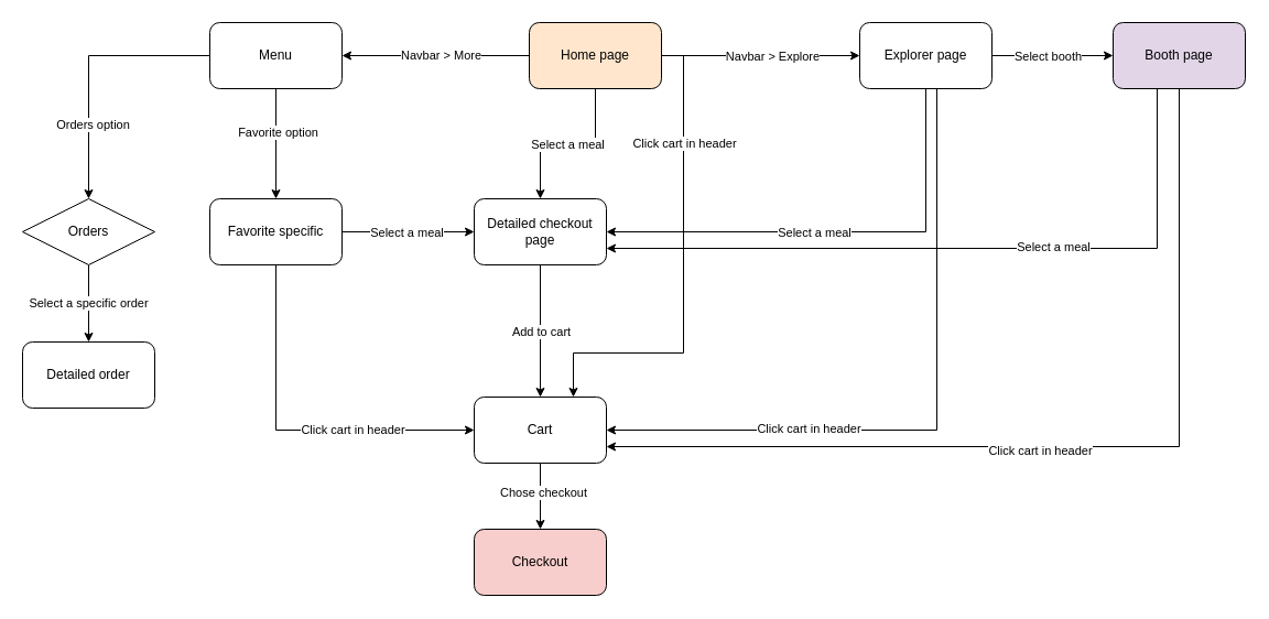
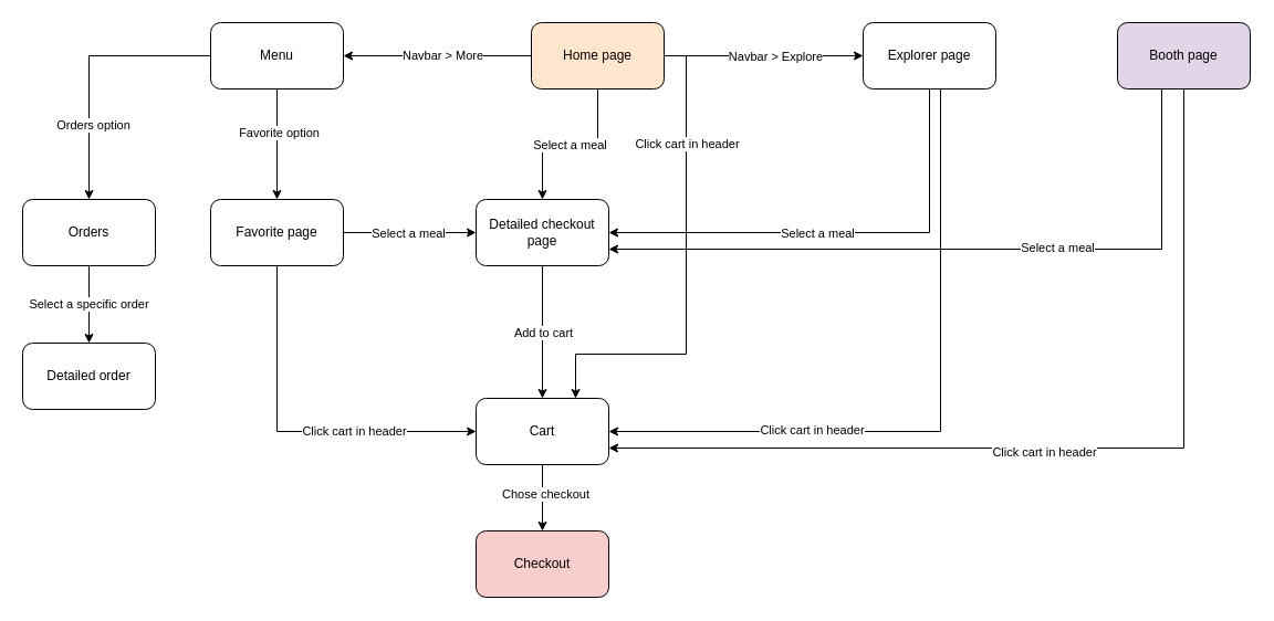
  <mxCell id="0" />
  <mxCell id="1" parent="0" />
  <mxCell id="2" style="edgeStyle=orthogonalEdgeStyle;rounded=0;orthogonalLoop=1;jettySize=auto;html=1;" edge="1" parent="1" source="10" target="13"><mxGeometry relative="1" as="geometry" /></mxCell>
  <mxCell id="3" value="Select a meal" style="edgeLabel;html=1;align=center;verticalAlign=middle;resizable=0;points=[];" vertex="1" connectable="0" parent="2"><mxGeometry x="0.014" relative="1" as="geometry"><mxPoint as="offset" /></mxGeometry></mxCell>
  <mxCell id="4" style="edgeStyle=orthogonalEdgeStyle;rounded=0;orthogonalLoop=1;jettySize=auto;html=1;" edge="1" parent="1" source="10" target="20"><mxGeometry relative="1" as="geometry" /></mxCell>
  <mxCell id="5" value="Navbar &amp;gt; Explore" style="edgeLabel;html=1;align=center;verticalAlign=middle;resizable=0;points=[];" vertex="1" connectable="0" parent="4"><mxGeometry x="-0.24" y="1" relative="1" as="geometry"><mxPoint x="32" y="1" as="offset" /></mxGeometry></mxCell>
  <mxCell id="6" style="edgeStyle=orthogonalEdgeStyle;rounded=0;orthogonalLoop=1;jettySize=auto;html=1;entryX=1;entryY=0.5;entryDx=0;entryDy=0;" edge="1" parent="1" source="10" target="29"><mxGeometry relative="1" as="geometry" /></mxCell>
  <mxCell id="7" value="Navbar &amp;gt; More" style="edgeLabel;html=1;align=center;verticalAlign=middle;resizable=0;points=[];" vertex="1" connectable="0" parent="6"><mxGeometry x="-0.047" y="-1" relative="1" as="geometry"><mxPoint as="offset" /></mxGeometry></mxCell>
  <mxCell id="8" style="edgeStyle=orthogonalEdgeStyle;rounded=0;orthogonalLoop=1;jettySize=auto;html=1;entryX=0.75;entryY=0;entryDx=0;entryDy=0;" edge="1" parent="1" source="10" target="32"><mxGeometry relative="1" as="geometry"><Array as="points"><mxPoint x="620" y="50" /><mxPoint x="620" y="320" /><mxPoint x="520" y="320" /></Array></mxGeometry></mxCell>
  <mxCell id="9" value="Click cart in header" style="edgeLabel;html=1;align=center;verticalAlign=middle;resizable=0;points=[];" vertex="1" connectable="0" parent="8"><mxGeometry x="-0.541" relative="1" as="geometry"><mxPoint as="offset" /></mxGeometry></mxCell>
  <mxCell id="10" value="Home page" style="rounded=1;whiteSpace=wrap;html=1;fillColor=#ffe6cc;" vertex="1" parent="1"><mxGeometry x="480" y="20" width="120" height="60" as="geometry" /></mxCell>
  <mxCell id="11" style="edgeStyle=orthogonalEdgeStyle;rounded=0;orthogonalLoop=1;jettySize=auto;html=1;" edge="1" parent="1" source="13" target="32"><mxGeometry relative="1" as="geometry" /></mxCell>
  <mxCell id="12" value="Add to cart" style="edgeLabel;html=1;align=center;verticalAlign=middle;resizable=0;points=[];" vertex="1" connectable="0" parent="11"><mxGeometry x="0.013" relative="1" as="geometry"><mxPoint y="-1" as="offset" /></mxGeometry></mxCell>
  <mxCell id="13" value="Detailed checkout page" style="rounded=1;whiteSpace=wrap;html=1;" vertex="1" parent="1"><mxGeometry x="430" y="180" width="120" height="60" as="geometry" /></mxCell>
  <mxCell id="14" style="edgeStyle=orthogonalEdgeStyle;rounded=0;orthogonalLoop=1;jettySize=auto;html=1;entryX=1;entryY=0.5;entryDx=0;entryDy=0;" edge="1" parent="1" source="20" target="13"><mxGeometry relative="1" as="geometry"><Array as="points"><mxPoint x="840" y="210" /></Array></mxGeometry></mxCell>
  <mxCell id="15" value="Select a meal" style="edgeLabel;html=1;align=center;verticalAlign=middle;resizable=0;points=[];" vertex="1" connectable="0" parent="14"><mxGeometry x="-0.153" y="1" relative="1" as="geometry"><mxPoint x="-54" y="-1" as="offset" /></mxGeometry></mxCell>
  <mxCell id="16" style="edgeStyle=orthogonalEdgeStyle;rounded=0;orthogonalLoop=1;jettySize=auto;html=1;entryX=1;entryY=0.5;entryDx=0;entryDy=0;" edge="1" parent="1" source="20" target="32"><mxGeometry relative="1" as="geometry"><Array as="points"><mxPoint x="850" y="390" /></Array></mxGeometry></mxCell>
  <mxCell id="17" value="Click cart in header" style="edgeLabel;html=1;align=center;verticalAlign=middle;resizable=0;points=[];" vertex="1" connectable="0" parent="16"><mxGeometry x="0.4" y="-2" relative="1" as="geometry"><mxPoint as="offset" /></mxGeometry></mxCell>
- <mxCell id="18" style="edgeStyle=orthogonalEdgeStyle;rounded=0;orthogonalLoop=1;jettySize=auto;html=1;entryX=0;entryY=0.5;entryDx=0;entryDy=0;" edge="1" parent="1" source="20" target="42"><mxGeometry relative="1" as="geometry" /></mxCell>
- <mxCell id="19" value="Select booth" style="edgeLabel;html=1;align=center;verticalAlign=middle;resizable=0;points=[];" vertex="1" connectable="0" parent="18"><mxGeometry x="0.273" y="-1" relative="1" as="geometry"><mxPoint x="-20" y="-1" as="offset" /></mxGeometry></mxCell>
  <mxCell id="20" value="Explorer page" style="rounded=1;whiteSpace=wrap;html=1;" vertex="1" parent="1"><mxGeometry x="780" y="20" width="120" height="60" as="geometry" /></mxCell>
  <mxCell id="21" style="edgeStyle=orthogonalEdgeStyle;rounded=0;orthogonalLoop=1;jettySize=auto;html=1;entryX=0;entryY=0.5;entryDx=0;entryDy=0;" edge="1" parent="1" source="24" target="13"><mxGeometry relative="1" as="geometry" /></mxCell>
  <mxCell id="22" value="Select a meal" style="edgeLabel;html=1;align=center;verticalAlign=middle;resizable=0;points=[];" vertex="1" connectable="0" parent="21"><mxGeometry x="0.281" y="-1" relative="1" as="geometry"><mxPoint x="-19" y="-1" as="offset" /></mxGeometry></mxCell>
  <mxCell id="23" value="Click cart in header" style="edgeStyle=orthogonalEdgeStyle;rounded=0;orthogonalLoop=1;jettySize=auto;html=1;entryX=0;entryY=0.5;entryDx=0;entryDy=0;" edge="1" parent="1" source="24" target="32"><mxGeometry x="0.334" relative="1" as="geometry"><Array as="points"><mxPoint x="250" y="390" /></Array><mxPoint as="offset" /></mxGeometry></mxCell>
- <mxCell id="24" value="Favorite specific" style="rounded=1;whiteSpace=wrap;html=1;" vertex="1" parent="1"><mxGeometry x="190" y="180" width="120" height="60" as="geometry" /></mxCell>
+ <mxCell id="24" value="Favorite page" style="rounded=1;whiteSpace=wrap;html=1;" vertex="1" parent="1"><mxGeometry x="190" y="180" width="120" height="60" as="geometry" /></mxCell>
  <mxCell id="25" style="edgeStyle=orthogonalEdgeStyle;rounded=0;orthogonalLoop=1;jettySize=auto;html=1;entryX=0.5;entryY=0;entryDx=0;entryDy=0;" edge="1" parent="1" source="29" target="24"><mxGeometry relative="1" as="geometry" /></mxCell>
  <mxCell id="26" value="Favorite option" style="edgeLabel;html=1;align=center;verticalAlign=middle;resizable=0;points=[];" vertex="1" connectable="0" parent="25"><mxGeometry x="-0.218" y="1" relative="1" as="geometry"><mxPoint as="offset" /></mxGeometry></mxCell>
  <mxCell id="27" style="edgeStyle=orthogonalEdgeStyle;rounded=0;orthogonalLoop=1;jettySize=auto;html=1;entryX=0.5;entryY=0;entryDx=0;entryDy=0;" edge="1" parent="1" source="29" target="36"><mxGeometry relative="1" as="geometry" /></mxCell>
  <mxCell id="28" value="Orders option" style="edgeLabel;html=1;align=center;verticalAlign=middle;resizable=0;points=[];" vertex="1" connectable="0" parent="27"><mxGeometry x="0.437" y="3" relative="1" as="geometry"><mxPoint as="offset" /></mxGeometry></mxCell>
  <mxCell id="29" value="Menu" style="rounded=1;whiteSpace=wrap;html=1;" vertex="1" parent="1"><mxGeometry x="190" y="20" width="120" height="60" as="geometry" /></mxCell>
  <mxCell id="30" style="edgeStyle=orthogonalEdgeStyle;rounded=0;orthogonalLoop=1;jettySize=auto;html=1;entryX=0.5;entryY=0;entryDx=0;entryDy=0;" edge="1" parent="1" source="32" target="33"><mxGeometry relative="1" as="geometry" /></mxCell>
  <mxCell id="31" value="Chose checkout" style="edgeLabel;html=1;align=center;verticalAlign=middle;resizable=0;points=[];" vertex="1" connectable="0" parent="30"><mxGeometry x="-0.142" y="2" relative="1" as="geometry"><mxPoint as="offset" /></mxGeometry></mxCell>
  <mxCell id="32" value="Cart" style="rounded=1;whiteSpace=wrap;html=1;" vertex="1" parent="1"><mxGeometry x="430" y="360" width="120" height="60" as="geometry" /></mxCell>
  <mxCell id="33" value="Checkout" style="rounded=1;whiteSpace=wrap;html=1;fillColor=#f8cecc;" vertex="1" parent="1"><mxGeometry x="430" y="480" width="120" height="60" as="geometry" /></mxCell>
  <mxCell id="34" style="edgeStyle=orthogonalEdgeStyle;rounded=0;orthogonalLoop=1;jettySize=auto;html=1;entryX=0.5;entryY=0;entryDx=0;entryDy=0;" edge="1" parent="1" source="36" target="37"><mxGeometry relative="1" as="geometry" /></mxCell>
  <mxCell id="35" value="Select a specific order" style="edgeLabel;html=1;align=center;verticalAlign=middle;resizable=0;points=[];" vertex="1" connectable="0" parent="34"><mxGeometry x="-0.015" y="-1" relative="1" as="geometry"><mxPoint as="offset" /></mxGeometry></mxCell>
- <mxCell id="36" value="Orders" style="rhombus;whiteSpace=wrap;html=1;" vertex="1" parent="1"><mxGeometry x="20" y="180" width="120" height="60" as="geometry" /></mxCell>
+ <mxCell id="36" value="Orders" style="rounded=1;whiteSpace=wrap;html=1;" vertex="1" parent="1"><mxGeometry x="20" y="180" width="120" height="60" as="geometry" /></mxCell>
  <mxCell id="37" value="Detailed order" style="rounded=1;whiteSpace=wrap;html=1;" vertex="1" parent="1"><mxGeometry x="20" y="310" width="120" height="60" as="geometry" /></mxCell>
  <mxCell id="38" style="edgeStyle=orthogonalEdgeStyle;rounded=0;orthogonalLoop=1;jettySize=auto;html=1;entryX=1;entryY=0.75;entryDx=0;entryDy=0;" edge="1" parent="1" source="42" target="13"><mxGeometry relative="1" as="geometry"><Array as="points"><mxPoint x="1050" y="225" /></Array></mxGeometry></mxCell>
  <mxCell id="39" value="Select a meal" style="edgeLabel;html=1;align=center;verticalAlign=middle;resizable=0;points=[];" vertex="1" connectable="0" parent="38"><mxGeometry x="-0.256" y="-2" relative="1" as="geometry"><mxPoint as="offset" /></mxGeometry></mxCell>
  <mxCell id="40" style="edgeStyle=orthogonalEdgeStyle;rounded=0;orthogonalLoop=1;jettySize=auto;html=1;entryX=1;entryY=0.75;entryDx=0;entryDy=0;" edge="1" parent="1" source="42" target="32"><mxGeometry relative="1" as="geometry"><Array as="points"><mxPoint x="1070" y="405" /></Array></mxGeometry></mxCell>
  <mxCell id="41" value="Click cart in header" style="edgeLabel;html=1;align=center;verticalAlign=middle;resizable=0;points=[];" vertex="1" connectable="0" parent="40"><mxGeometry x="0.071" y="3" relative="1" as="geometry"><mxPoint as="offset" /></mxGeometry></mxCell>
  <mxCell id="42" value="Booth page" style="rounded=1;whiteSpace=wrap;html=1;fillColor=#e1d5e7;" vertex="1" parent="1"><mxGeometry x="1010" y="20" width="120" height="60" as="geometry" /></mxCell>
